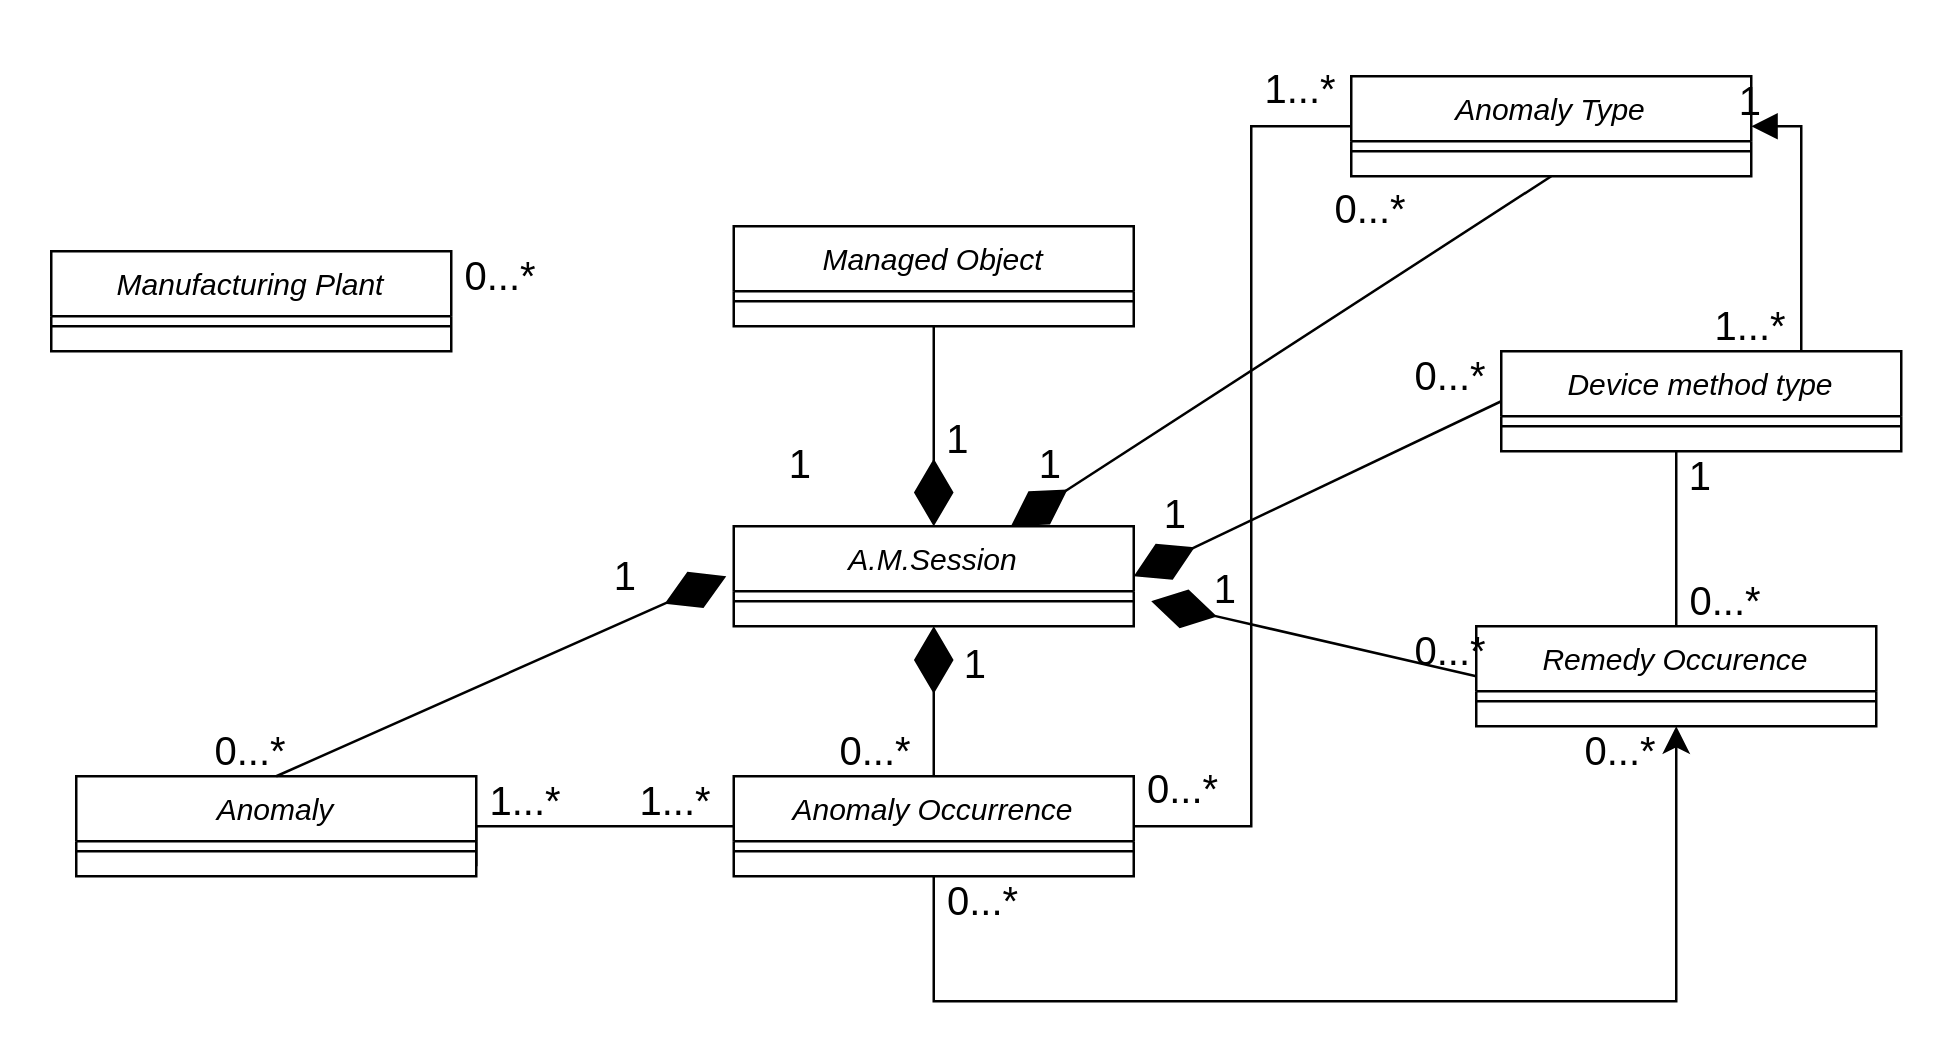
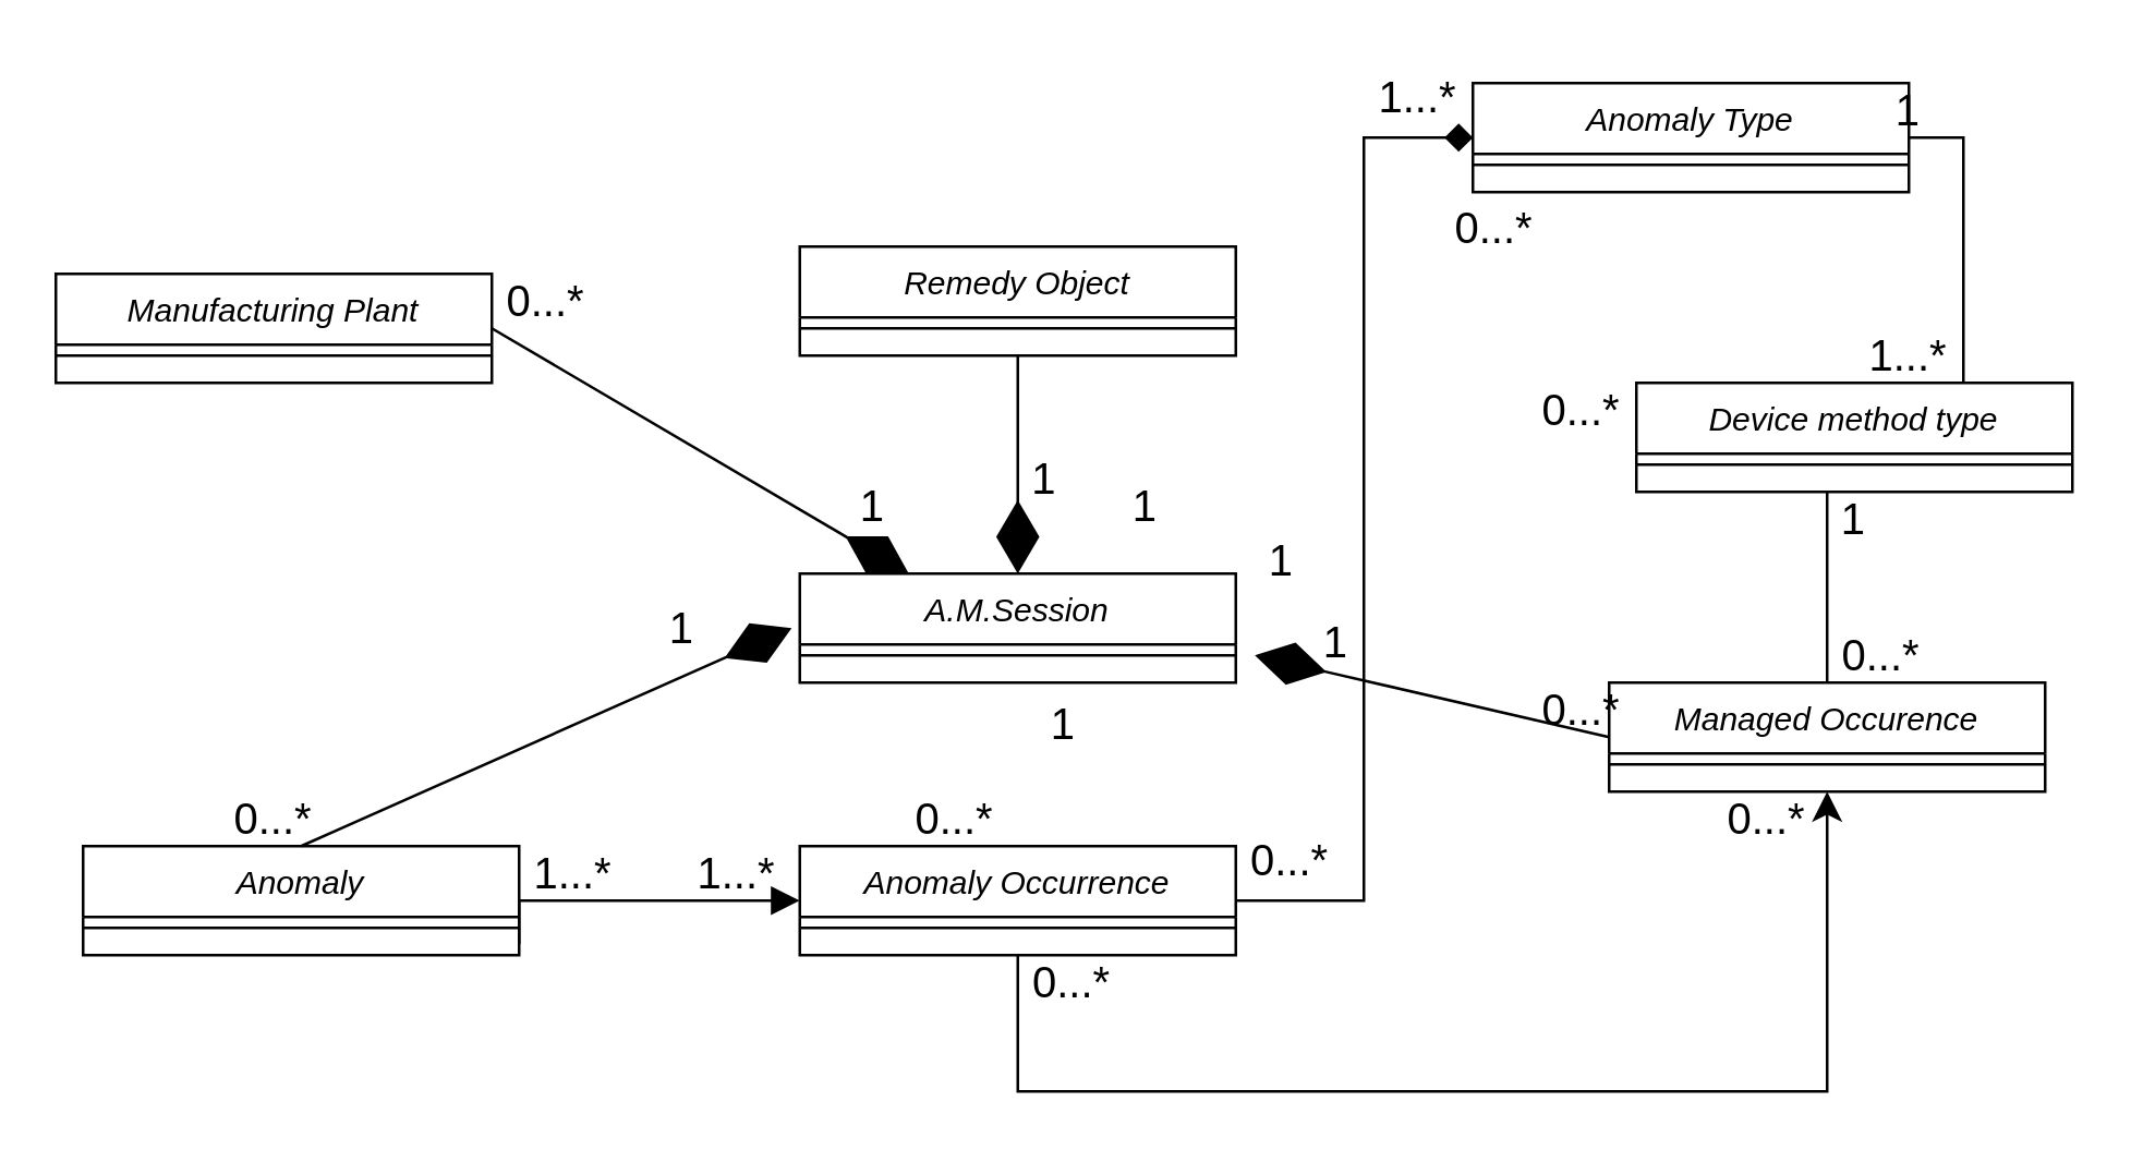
  <mxCell id="0" />
  <mxCell id="1" parent="0" />
  <mxCell id="2" value="Manufacturing Plant" style="swimlane;fontStyle=2;align=center;verticalAlign=top;childLayout=stackLayout;horizontal=1;startSize=26;horizontalStack=0;resizeParent=1;resizeLast=0;collapsible=1;marginBottom=0;rounded=0;shadow=0;strokeWidth=1;" vertex="1" parent="1"><mxGeometry x="20" y="100" width="160" height="40" as="geometry"><mxRectangle x="230" y="140" width="160" height="26" as="alternateBounds" /></mxGeometry></mxCell>
  <mxCell id="3" value="" style="line;html=1;strokeWidth=1;align=left;verticalAlign=middle;spacingTop=-1;spacingLeft=3;spacingRight=3;rotatable=0;labelPosition=right;points=[];portConstraint=eastwest;" vertex="1" parent="2"><mxGeometry y="26" width="160" height="8" as="geometry" /></mxCell>
  <mxCell id="4" value="Anomaly" style="swimlane;fontStyle=2;align=center;verticalAlign=top;childLayout=stackLayout;horizontal=1;startSize=26;horizontalStack=0;resizeParent=1;resizeLast=0;collapsible=1;marginBottom=0;rounded=0;shadow=0;strokeWidth=1;" vertex="1" parent="1"><mxGeometry x="30" y="310" width="160" height="40" as="geometry"><mxRectangle x="230" y="140" width="160" height="26" as="alternateBounds" /></mxGeometry></mxCell>
  <mxCell id="5" value="" style="line;html=1;strokeWidth=1;align=left;verticalAlign=middle;spacingTop=-1;spacingLeft=3;spacingRight=3;rotatable=0;labelPosition=right;points=[];portConstraint=eastwest;" vertex="1" parent="4"><mxGeometry y="26" width="160" height="8" as="geometry" /></mxCell>
  <mxCell id="6" value="Anomaly Occurrence" style="swimlane;fontStyle=2;align=center;verticalAlign=top;childLayout=stackLayout;horizontal=1;startSize=26;horizontalStack=0;resizeParent=1;resizeLast=0;collapsible=1;marginBottom=0;rounded=0;shadow=0;strokeWidth=1;" vertex="1" parent="1"><mxGeometry x="293" y="310" width="160" height="40" as="geometry"><mxRectangle x="230" y="140" width="160" height="26" as="alternateBounds" /></mxGeometry></mxCell>
  <mxCell id="7" value="" style="line;html=1;strokeWidth=1;align=left;verticalAlign=middle;spacingTop=-1;spacingLeft=3;spacingRight=3;rotatable=0;labelPosition=right;points=[];portConstraint=eastwest;" vertex="1" parent="6"><mxGeometry y="26" width="160" height="8" as="geometry" /></mxCell>
  <mxCell id="8" value="A.M.Session" style="swimlane;fontStyle=2;align=center;verticalAlign=top;childLayout=stackLayout;horizontal=1;startSize=26;horizontalStack=0;resizeParent=1;resizeLast=0;collapsible=1;marginBottom=0;rounded=0;shadow=0;strokeWidth=1;" vertex="1" parent="1"><mxGeometry x="293" y="210" width="160" height="40" as="geometry"><mxRectangle x="230" y="140" width="160" height="26" as="alternateBounds" /></mxGeometry></mxCell>
  <mxCell id="9" value="" style="line;html=1;strokeWidth=1;align=left;verticalAlign=middle;spacingTop=-1;spacingLeft=3;spacingRight=3;rotatable=0;labelPosition=right;points=[];portConstraint=eastwest;" vertex="1" parent="8"><mxGeometry y="26" width="160" height="8" as="geometry" /></mxCell>
- <mxCell id="10" value="Managed Object" style="swimlane;fontStyle=2;align=center;verticalAlign=top;childLayout=stackLayout;horizontal=1;startSize=26;horizontalStack=0;resizeParent=1;resizeLast=0;collapsible=1;marginBottom=0;rounded=0;shadow=0;strokeWidth=1;" vertex="1" parent="1"><mxGeometry x="293" y="90" width="160" height="40" as="geometry"><mxRectangle x="230" y="140" width="160" height="26" as="alternateBounds" /></mxGeometry></mxCell>
+ <mxCell id="10" value="Remedy Object" style="swimlane;fontStyle=2;align=center;verticalAlign=top;childLayout=stackLayout;horizontal=1;startSize=26;horizontalStack=0;resizeParent=1;resizeLast=0;collapsible=1;marginBottom=0;rounded=0;shadow=0;strokeWidth=1;" vertex="1" parent="1"><mxGeometry x="293" y="90" width="160" height="40" as="geometry"><mxRectangle x="230" y="140" width="160" height="26" as="alternateBounds" /></mxGeometry></mxCell>
  <mxCell id="11" value="" style="line;html=1;strokeWidth=1;align=left;verticalAlign=middle;spacingTop=-1;spacingLeft=3;spacingRight=3;rotatable=0;labelPosition=right;points=[];portConstraint=eastwest;" vertex="1" parent="10"><mxGeometry y="26" width="160" height="8" as="geometry" /></mxCell>
  <mxCell id="12" value="Device method type" style="swimlane;fontStyle=2;align=center;verticalAlign=top;childLayout=stackLayout;horizontal=1;startSize=26;horizontalStack=0;resizeParent=1;resizeLast=0;collapsible=1;marginBottom=0;rounded=0;shadow=0;strokeWidth=1;" vertex="1" parent="1"><mxGeometry x="600" y="140" width="160" height="40" as="geometry"><mxRectangle x="230" y="140" width="160" height="26" as="alternateBounds" /></mxGeometry></mxCell>
  <mxCell id="13" value="" style="line;html=1;strokeWidth=1;align=left;verticalAlign=middle;spacingTop=-1;spacingLeft=3;spacingRight=3;rotatable=0;labelPosition=right;points=[];portConstraint=eastwest;" vertex="1" parent="12"><mxGeometry y="26" width="160" height="8" as="geometry" /></mxCell>
- <mxCell id="14" value="Remedy Occurence" style="swimlane;fontStyle=2;align=center;verticalAlign=top;childLayout=stackLayout;horizontal=1;startSize=26;horizontalStack=0;resizeParent=1;resizeLast=0;collapsible=1;marginBottom=0;rounded=0;shadow=0;strokeWidth=1;" vertex="1" parent="1"><mxGeometry x="590" y="250" width="160" height="40" as="geometry"><mxRectangle x="230" y="140" width="160" height="26" as="alternateBounds" /></mxGeometry></mxCell>
+ <mxCell id="14" value="Managed Occurence" style="swimlane;fontStyle=2;align=center;verticalAlign=top;childLayout=stackLayout;horizontal=1;startSize=26;horizontalStack=0;resizeParent=1;resizeLast=0;collapsible=1;marginBottom=0;rounded=0;shadow=0;strokeWidth=1;" vertex="1" parent="1"><mxGeometry x="590" y="250" width="160" height="40" as="geometry"><mxRectangle x="230" y="140" width="160" height="26" as="alternateBounds" /></mxGeometry></mxCell>
  <mxCell id="15" value="" style="line;html=1;strokeWidth=1;align=left;verticalAlign=middle;spacingTop=-1;spacingLeft=3;spacingRight=3;rotatable=0;labelPosition=right;points=[];portConstraint=eastwest;" vertex="1" parent="14"><mxGeometry y="26" width="160" height="8" as="geometry" /></mxCell>
  <mxCell id="16" value="Anomaly Type" style="swimlane;fontStyle=2;align=center;verticalAlign=top;childLayout=stackLayout;horizontal=1;startSize=26;horizontalStack=0;resizeParent=1;resizeLast=0;collapsible=1;marginBottom=0;rounded=0;shadow=0;strokeWidth=1;" vertex="1" parent="1"><mxGeometry x="540" y="30" width="160" height="40" as="geometry"><mxRectangle x="230" y="140" width="160" height="26" as="alternateBounds" /></mxGeometry></mxCell>
  <mxCell id="17" value="" style="line;html=1;strokeWidth=1;align=left;verticalAlign=middle;spacingTop=-1;spacingLeft=3;spacingRight=3;rotatable=0;labelPosition=right;points=[];portConstraint=eastwest;" vertex="1" parent="16"><mxGeometry y="26" width="160" height="8" as="geometry" /></mxCell>
  <mxCell id="18" value="" style="endArrow=diamondThin;endFill=1;endSize=24;html=1;rounded=0;fontSize=12;curved=1;exitX=0.5;exitY=1;exitDx=0;exitDy=0;entryX=0.5;entryY=0;entryDx=0;entryDy=0;" edge="1" parent="1" source="10" target="8"><mxGeometry width="160" relative="1" as="geometry"><mxPoint x="430" y="170" as="sourcePoint" /><mxPoint x="590" y="170" as="targetPoint" /></mxGeometry></mxCell>
+ <mxCell id="19" value="" style="endArrow=diamondThin;endFill=1;endSize=24;html=1;rounded=0;fontSize=12;curved=1;exitX=1;exitY=0.5;exitDx=0;exitDy=0;entryX=0.25;entryY=0;entryDx=0;entryDy=0;" edge="1" parent="1" source="2" target="8"><mxGeometry width="160" relative="1" as="geometry"><mxPoint x="383" y="140" as="sourcePoint" /><mxPoint x="383" y="220" as="targetPoint" /></mxGeometry></mxCell>
  <mxCell id="20" value="" style="endArrow=diamondThin;endFill=1;endSize=24;html=1;rounded=0;fontSize=12;curved=1;exitX=0.5;exitY=0;exitDx=0;exitDy=0;" edge="1" parent="1" source="4"><mxGeometry width="160" relative="1" as="geometry"><mxPoint x="180" y="160" as="sourcePoint" /><mxPoint x="290" y="230" as="targetPoint" /></mxGeometry></mxCell>
- <mxCell id="21" value="" style="endArrow=diamondThin;endFill=1;endSize=24;html=1;rounded=0;fontSize=12;curved=1;entryX=0.5;entryY=1;entryDx=0;entryDy=0;" edge="1" parent="1" source="6" target="8"><mxGeometry width="160" relative="1" as="geometry"><mxPoint x="120" y="320" as="sourcePoint" /><mxPoint x="300" y="240" as="targetPoint" /></mxGeometry></mxCell>
- <mxCell id="22" value="" style="endArrow=diamondThin;endFill=1;endSize=24;html=1;rounded=0;fontSize=12;curved=1;exitX=0.5;exitY=1;exitDx=0;exitDy=0;" edge="1" parent="1" source="16" target="8"><mxGeometry width="160" relative="1" as="geometry"><mxPoint x="383" y="320" as="sourcePoint" /><mxPoint x="383" y="260" as="targetPoint" /></mxGeometry></mxCell>
- <mxCell id="23" value="" style="endArrow=diamondThin;endFill=1;endSize=24;html=1;rounded=0;fontSize=12;curved=1;exitX=0;exitY=0.5;exitDx=0;exitDy=0;entryX=1;entryY=0.5;entryDx=0;entryDy=0;" edge="1" parent="1" source="12" target="8"><mxGeometry width="160" relative="1" as="geometry"><mxPoint x="610" y="80" as="sourcePoint" /><mxPoint x="411" y="220" as="targetPoint" /></mxGeometry></mxCell>
  <mxCell id="24" value="" style="endArrow=diamondThin;endFill=1;endSize=24;html=1;rounded=0;fontSize=12;curved=1;exitX=0;exitY=0.5;exitDx=0;exitDy=0;" edge="1" parent="1" source="14"><mxGeometry width="160" relative="1" as="geometry"><mxPoint x="610" y="170" as="sourcePoint" /><mxPoint x="460" y="240" as="targetPoint" /><Array as="points" /></mxGeometry></mxCell>
  <mxCell id="25" value="1" style="text;html=1;strokeColor=none;fillColor=none;align=center;verticalAlign=middle;whiteSpace=wrap;rounded=0;fontSize=16;" vertex="1" parent="1"><mxGeometry x="310" y="170" width="20" height="30" as="geometry" /></mxCell>
  <mxCell id="26" value="1" style="text;html=1;strokeColor=none;fillColor=none;align=center;verticalAlign=middle;whiteSpace=wrap;rounded=0;fontSize=16;" vertex="1" parent="1"><mxGeometry x="373" y="160" width="20" height="30" as="geometry" /></mxCell>
  <mxCell id="27" value="1" style="text;html=1;strokeColor=none;fillColor=none;align=center;verticalAlign=middle;whiteSpace=wrap;rounded=0;fontSize=16;" vertex="1" parent="1"><mxGeometry x="410" y="170" width="20" height="30" as="geometry" /></mxCell>
  <mxCell id="28" value="1" style="text;html=1;strokeColor=none;fillColor=none;align=center;verticalAlign=middle;whiteSpace=wrap;rounded=0;fontSize=16;" vertex="1" parent="1"><mxGeometry x="460" y="190" width="20" height="30" as="geometry" /></mxCell>
  <mxCell id="29" value="1" style="text;html=1;strokeColor=none;fillColor=none;align=center;verticalAlign=middle;whiteSpace=wrap;rounded=0;fontSize=16;" vertex="1" parent="1"><mxGeometry x="480" y="220" width="20" height="30" as="geometry" /></mxCell>
  <mxCell id="30" value="1" style="text;html=1;strokeColor=none;fillColor=none;align=center;verticalAlign=middle;whiteSpace=wrap;rounded=0;fontSize=16;" vertex="1" parent="1"><mxGeometry x="380" y="250" width="20" height="30" as="geometry" /></mxCell>
  <mxCell id="31" value="1" style="text;html=1;strokeColor=none;fillColor=none;align=center;verticalAlign=middle;whiteSpace=wrap;rounded=0;fontSize=16;" vertex="1" parent="1"><mxGeometry x="240" y="215" width="20" height="30" as="geometry" /></mxCell>
  <mxCell id="32" value="0...*" style="text;html=1;strokeColor=none;fillColor=none;align=center;verticalAlign=middle;whiteSpace=wrap;rounded=0;fontSize=16;" vertex="1" parent="1"><mxGeometry x="180" y="95" width="40" height="30" as="geometry" /></mxCell>
  <mxCell id="33" value="0...*" style="text;html=1;strokeColor=none;fillColor=none;align=center;verticalAlign=middle;whiteSpace=wrap;rounded=0;fontSize=16;" vertex="1" parent="1"><mxGeometry x="80" y="290" width="40" height="20" as="geometry" /></mxCell>
  <mxCell id="34" value="0...*" style="text;html=1;strokeColor=none;fillColor=none;align=center;verticalAlign=middle;whiteSpace=wrap;rounded=0;fontSize=16;" vertex="1" parent="1"><mxGeometry x="330" y="290" width="40" height="20" as="geometry" /></mxCell>
  <mxCell id="35" value="0...*" style="text;html=1;strokeColor=none;fillColor=none;align=center;verticalAlign=middle;whiteSpace=wrap;rounded=0;fontSize=16;" vertex="1" parent="1"><mxGeometry x="560" y="250" width="40" height="20" as="geometry" /></mxCell>
  <mxCell id="36" value="0...*" style="text;html=1;strokeColor=none;fillColor=none;align=center;verticalAlign=middle;whiteSpace=wrap;rounded=0;fontSize=16;" vertex="1" parent="1"><mxGeometry x="560" y="140" width="40" height="20" as="geometry" /></mxCell>
  <mxCell id="37" value="0...*" style="text;html=1;strokeColor=none;fillColor=none;align=center;verticalAlign=middle;whiteSpace=wrap;rounded=0;fontSize=16;" vertex="1" parent="1"><mxGeometry x="528" y="75" width="40" height="15" as="geometry" /></mxCell>
- <mxCell id="38" value="" style="endArrow=block;html=1;rounded=0;fontSize=12;startSize=8;endSize=8;entryX=1;entryY=0.5;entryDx=0;entryDy=0;exitX=0.75;exitY=0;exitDx=0;exitDy=0;" edge="1" parent="1" source="12" target="16"><mxGeometry width="50" height="50" relative="1" as="geometry"><mxPoint x="490" y="190" as="sourcePoint" /><mxPoint x="540" y="140" as="targetPoint" /><Array as="points"><mxPoint x="720" y="50" /></Array></mxGeometry></mxCell>
+ <mxCell id="38" value="" style="endArrow=none;html=1;rounded=0;fontSize=12;startSize=8;endSize=8;entryX=1;entryY=0.5;entryDx=0;entryDy=0;exitX=0.75;exitY=0;exitDx=0;exitDy=0;" edge="1" parent="1" source="12" target="16"><mxGeometry width="50" height="50" relative="1" as="geometry"><mxPoint x="490" y="190" as="sourcePoint" /><mxPoint x="540" y="140" as="targetPoint" /><Array as="points"><mxPoint x="720" y="50" /></Array></mxGeometry></mxCell>
  <mxCell id="39" value="1" style="text;html=1;strokeColor=none;fillColor=none;align=center;verticalAlign=middle;whiteSpace=wrap;rounded=0;fontSize=16;" vertex="1" parent="1"><mxGeometry x="680" y="30" width="40" height="20" as="geometry" /></mxCell>
  <mxCell id="40" value="1...*" style="text;html=1;strokeColor=none;fillColor=none;align=center;verticalAlign=middle;whiteSpace=wrap;rounded=0;fontSize=16;" vertex="1" parent="1"><mxGeometry x="680" y="120" width="40" height="20" as="geometry" /></mxCell>
  <mxCell id="41" value="" style="endArrow=none;html=1;rounded=0;fontSize=12;startSize=8;endSize=8;exitX=0.5;exitY=0;exitDx=0;exitDy=0;" edge="1" parent="1" source="14"><mxGeometry width="50" height="50" relative="1" as="geometry"><mxPoint x="730" y="150" as="sourcePoint" /><mxPoint x="670" y="180" as="targetPoint" /><Array as="points" /></mxGeometry></mxCell>
  <mxCell id="42" value="1" style="text;html=1;strokeColor=none;fillColor=none;align=center;verticalAlign=middle;whiteSpace=wrap;rounded=0;fontSize=16;" vertex="1" parent="1"><mxGeometry x="660" y="180" width="40" height="20" as="geometry" /></mxCell>
  <mxCell id="43" value="0...*" style="text;html=1;strokeColor=none;fillColor=none;align=center;verticalAlign=middle;whiteSpace=wrap;rounded=0;fontSize=16;" vertex="1" parent="1"><mxGeometry x="670" y="230" width="40" height="20" as="geometry" /></mxCell>
  <mxCell id="44" value="" style="endArrow=classic;html=1;rounded=0;fontSize=12;startSize=8;endSize=8;entryX=0.5;entryY=1;entryDx=0;entryDy=0;exitX=0.5;exitY=1;exitDx=0;exitDy=0;" edge="1" parent="1" source="6" target="14"><mxGeometry width="50" height="50" relative="1" as="geometry"><mxPoint x="680" y="260" as="sourcePoint" /><mxPoint x="690" y="190" as="targetPoint" /><Array as="points"><mxPoint x="373" y="400" /><mxPoint x="670" y="400" /></Array></mxGeometry></mxCell>
  <mxCell id="45" value="0...*" style="text;html=1;strokeColor=none;fillColor=none;align=center;verticalAlign=middle;whiteSpace=wrap;rounded=0;fontSize=16;" vertex="1" parent="1"><mxGeometry x="373" y="350" width="40" height="20" as="geometry" /></mxCell>
  <mxCell id="46" value="0...*" style="text;html=1;strokeColor=none;fillColor=none;align=center;verticalAlign=middle;whiteSpace=wrap;rounded=0;fontSize=16;" vertex="1" parent="1"><mxGeometry x="628" y="290" width="40" height="20" as="geometry" /></mxCell>
- <mxCell id="47" value="" style="endArrow=none;html=1;rounded=0;fontSize=12;startSize=8;endSize=8;entryX=0;entryY=0.5;entryDx=0;entryDy=0;exitX=1;exitY=0.5;exitDx=0;exitDy=0;" edge="1" parent="1" source="4" target="6"><mxGeometry width="50" height="50" relative="1" as="geometry"><mxPoint x="230" y="346" as="sourcePoint" /><mxPoint x="680" y="300" as="targetPoint" /><Array as="points"><mxPoint x="270" y="330" /></Array></mxGeometry></mxCell>
+ <mxCell id="47" value="" style="endArrow=block;html=1;rounded=0;fontSize=12;startSize=8;endSize=8;entryX=0;entryY=0.5;entryDx=0;entryDy=0;exitX=1;exitY=0.5;exitDx=0;exitDy=0;" edge="1" parent="1" source="4" target="6"><mxGeometry width="50" height="50" relative="1" as="geometry"><mxPoint x="230" y="346" as="sourcePoint" /><mxPoint x="680" y="300" as="targetPoint" /><Array as="points"><mxPoint x="270" y="330" /></Array></mxGeometry></mxCell>
  <mxCell id="48" value="" style="endArrow=none;html=1;rounded=0;fontSize=12;startSize=8;endSize=8;entryX=0;entryY=0.5;entryDx=0;entryDy=0;exitX=1;exitY=0.5;exitDx=0;exitDy=0;" edge="1" parent="1" source="4"><mxGeometry width="50" height="50" relative="1" as="geometry"><mxPoint x="190" y="330" as="sourcePoint" /><mxPoint x="190" y="346" as="targetPoint" /><Array as="points" /></mxGeometry></mxCell>
  <mxCell id="49" value="1...*" style="text;html=1;strokeColor=none;fillColor=none;align=center;verticalAlign=middle;whiteSpace=wrap;rounded=0;fontSize=16;" vertex="1" parent="1"><mxGeometry x="190" y="310" width="40" height="20" as="geometry" /></mxCell>
  <mxCell id="50" value="1...*" style="text;html=1;strokeColor=none;fillColor=none;align=center;verticalAlign=middle;whiteSpace=wrap;rounded=0;fontSize=16;" vertex="1" parent="1"><mxGeometry x="250" y="310" width="40" height="20" as="geometry" /></mxCell>
- <mxCell id="51" value="" style="endArrow=none;html=1;rounded=0;fontSize=12;startSize=8;endSize=8;entryX=0;entryY=0.5;entryDx=0;entryDy=0;exitX=1;exitY=0.5;exitDx=0;exitDy=0;" edge="1" parent="1" source="6" target="16"><mxGeometry width="50" height="50" relative="1" as="geometry"><mxPoint x="383" y="360" as="sourcePoint" /><mxPoint x="680" y="300" as="targetPoint" /><Array as="points"><mxPoint x="500" y="330" /><mxPoint x="500" y="50" /></Array></mxGeometry></mxCell>
+ <mxCell id="51" value="" style="endArrow=diamond;html=1;rounded=0;fontSize=12;startSize=8;endSize=8;entryX=0;entryY=0.5;entryDx=0;entryDy=0;exitX=1;exitY=0.5;exitDx=0;exitDy=0;" edge="1" parent="1" source="6" target="16"><mxGeometry width="50" height="50" relative="1" as="geometry"><mxPoint x="383" y="360" as="sourcePoint" /><mxPoint x="680" y="300" as="targetPoint" /><Array as="points"><mxPoint x="500" y="330" /><mxPoint x="500" y="50" /></Array></mxGeometry></mxCell>
  <mxCell id="52" value="1...*" style="text;html=1;strokeColor=none;fillColor=none;align=center;verticalAlign=middle;whiteSpace=wrap;rounded=0;fontSize=16;" vertex="1" parent="1"><mxGeometry x="500" y="20" width="40" height="30" as="geometry" /></mxCell>
  <mxCell id="53" value="0...*" style="text;html=1;strokeColor=none;fillColor=none;align=center;verticalAlign=middle;whiteSpace=wrap;rounded=0;fontSize=16;" vertex="1" parent="1"><mxGeometry x="453" y="300" width="40" height="30" as="geometry" /></mxCell>
